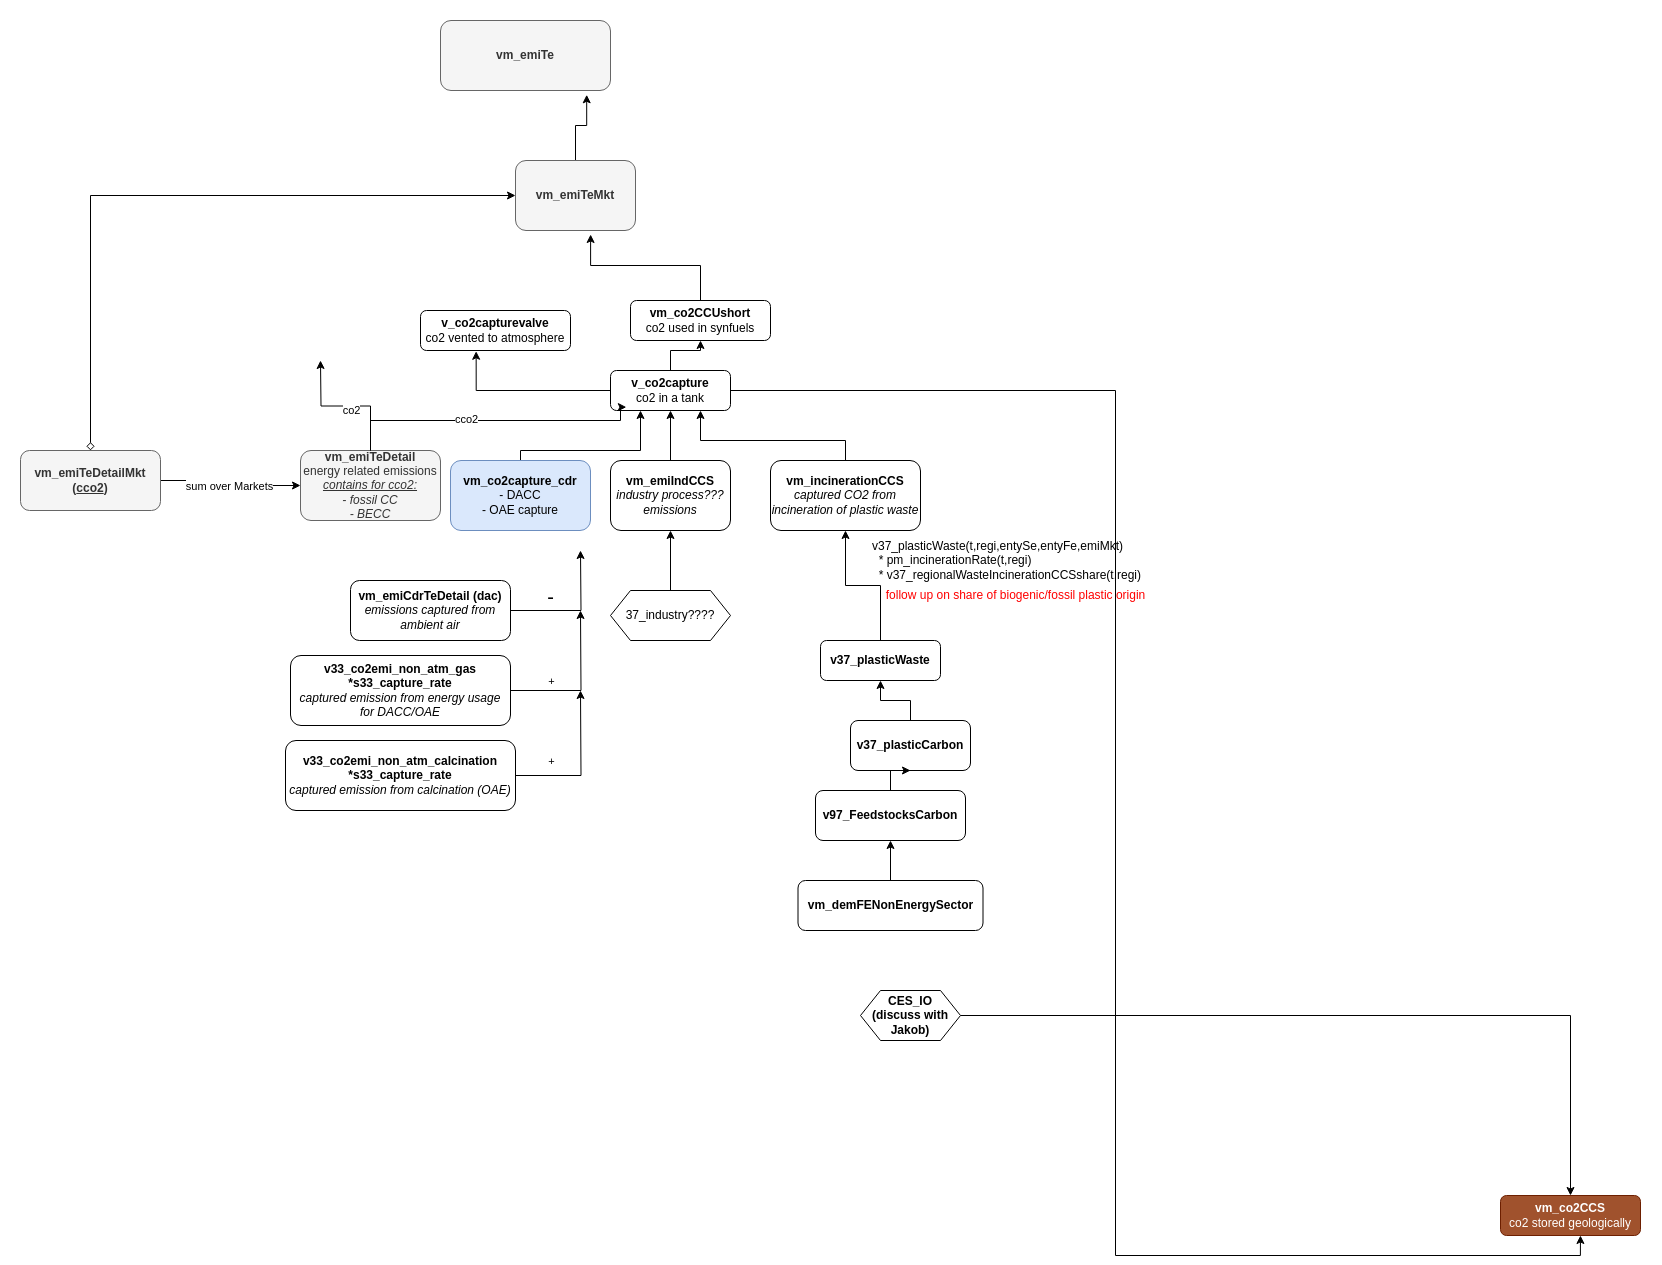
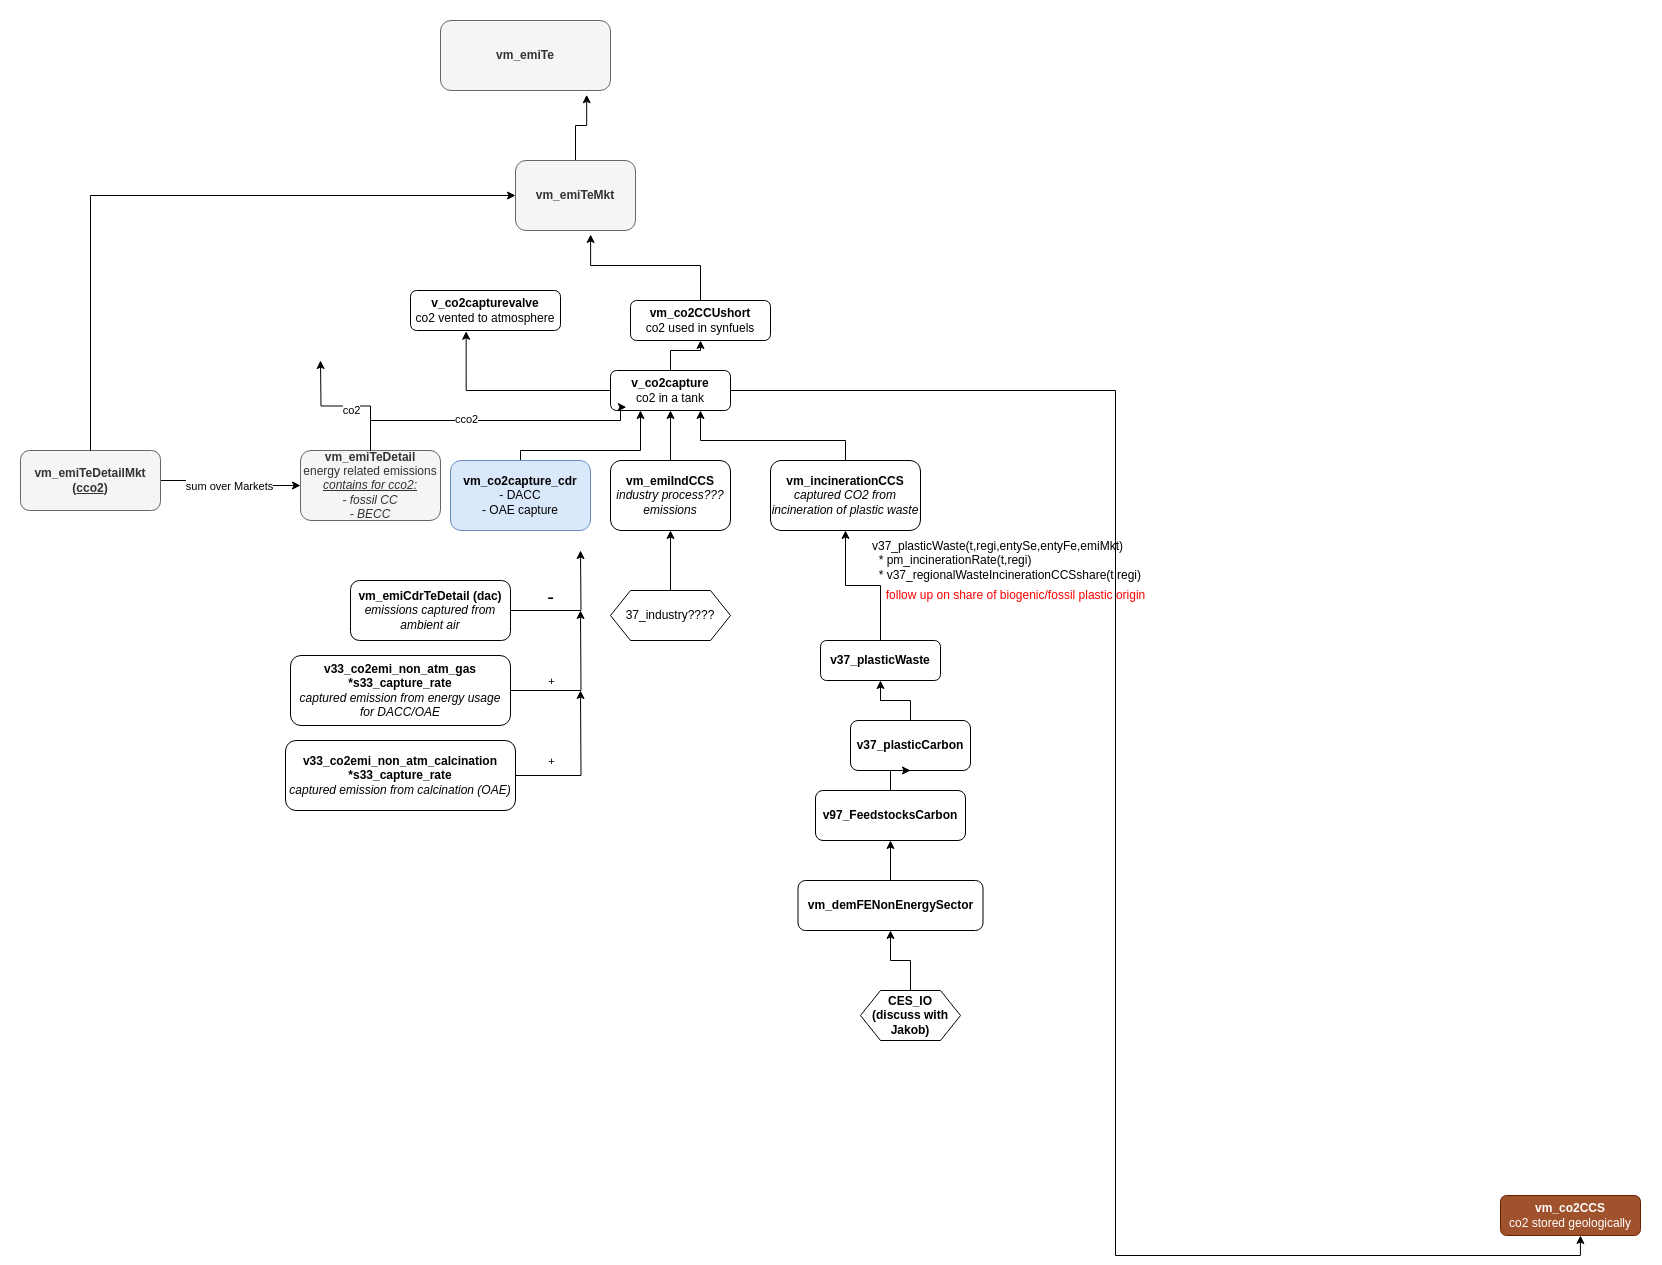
  <mxCell id="0" />
  <mxCell id="1" parent="0" />
  <mxCell id="2" style="edgeStyle=orthogonalEdgeStyle;rounded=0;orthogonalLoop=1;jettySize=auto;html=1;entryX=0.5;entryY=1;entryDx=0;entryDy=0;" parent="1" source="3" target="36" edge="1"><mxGeometry relative="1" as="geometry" /></mxCell>
  <mxCell id="3" value="&lt;div&gt;&lt;b&gt;v_co2capture&lt;/b&gt;&lt;/div&gt;&lt;div&gt;co2 in a tank&lt;br&gt;&lt;/div&gt;" style="rounded=1;whiteSpace=wrap;html=1;" parent="1" vertex="1"><mxGeometry x="610" y="370" width="120" height="40" as="geometry" /></mxCell>
  <mxCell id="4" value="&lt;div&gt;&lt;b&gt;vm_emiTeDetail&lt;br&gt;&lt;/b&gt;&lt;/div&gt;&lt;div&gt;energy related emissions&lt;/div&gt;&lt;div&gt;&lt;i&gt;&lt;u&gt;contains for cco2:&lt;br&gt;&lt;/u&gt;&lt;/i&gt;&lt;/div&gt;&lt;div&gt;&lt;i&gt;- fossil CC&lt;/i&gt;&lt;/div&gt;&lt;div&gt;&lt;i&gt;- BECC&lt;/i&gt;&lt;/div&gt;" style="rounded=1;whiteSpace=wrap;html=1;fillColor=#f5f5f5;fontColor=#333333;strokeColor=#666666;" parent="1" vertex="1"><mxGeometry x="300" y="450" width="140" height="70" as="geometry" /></mxCell>
  <mxCell id="5" style="edgeStyle=orthogonalEdgeStyle;rounded=0;orthogonalLoop=1;jettySize=auto;html=1;entryX=0.25;entryY=1;entryDx=0;entryDy=0;" edge="1" parent="1" source="6" target="3"><mxGeometry relative="1" as="geometry"><Array as="points"><mxPoint x="520" y="450" /><mxPoint x="640" y="450" /></Array></mxGeometry></mxCell>
  <mxCell id="6" value="&lt;div&gt;&lt;b&gt;vm_co2capture_cdr&lt;/b&gt;&lt;/div&gt;&lt;div&gt;- DACC&lt;/div&gt;&lt;div&gt;- OAE capture&lt;br&gt;&lt;/div&gt;" style="rounded=1;whiteSpace=wrap;html=1;fillColor=#dae8fc;strokeColor=#6c8ebf;" parent="1" vertex="1"><mxGeometry x="450" y="460" width="140" height="70" as="geometry" /></mxCell>
  <mxCell id="7" style="edgeStyle=orthogonalEdgeStyle;rounded=0;orthogonalLoop=1;jettySize=auto;html=1;" edge="1" parent="1" source="8" target="3"><mxGeometry relative="1" as="geometry" /></mxCell>
  <mxCell id="8" value="&lt;div&gt;&lt;b&gt;vm_emiIndCCS&lt;/b&gt;&lt;/div&gt;&lt;div&gt;&lt;i&gt;industry process??? emissions&lt;b&gt;&lt;br&gt;&lt;/b&gt;&lt;/i&gt;&lt;/div&gt;" style="rounded=1;whiteSpace=wrap;html=1;" parent="1" vertex="1"><mxGeometry x="610" y="460" width="120" height="70" as="geometry" /></mxCell>
  <mxCell id="9" style="edgeStyle=orthogonalEdgeStyle;rounded=0;orthogonalLoop=1;jettySize=auto;html=1;entryX=0.75;entryY=1;entryDx=0;entryDy=0;" edge="1" parent="1" source="10" target="3"><mxGeometry relative="1" as="geometry"><Array as="points"><mxPoint x="845" y="440" /><mxPoint x="700" y="440" /></Array></mxGeometry></mxCell>
  <mxCell id="10" value="&lt;div&gt;&lt;b&gt;vm_incinerationCCS&lt;/b&gt;&lt;/div&gt;&lt;div&gt;&lt;i&gt;captured CO2 from incineration of plastic waste &lt;b&gt;&lt;br&gt;&lt;/b&gt;&lt;/i&gt;&lt;/div&gt;" style="rounded=1;whiteSpace=wrap;html=1;" parent="1" vertex="1"><mxGeometry x="770" y="460" width="150" height="70" as="geometry" /></mxCell>
  <mxCell id="11" value="&lt;div align=&quot;left&quot;&gt;v37_plasticWaste(t,regi,entySe,entyFe,emiMkt)&lt;br&gt;&amp;nbsp; * pm_incinerationRate(t,regi)&lt;br&gt;&amp;nbsp; * v37_regionalWasteIncinerationCCSshare(t,regi)&lt;/div&gt;" style="text;html=1;align=left;verticalAlign=middle;resizable=0;points=[];autosize=1;strokeColor=none;fillColor=none;" parent="1" vertex="1"><mxGeometry x="870" y="530" width="290" height="60" as="geometry" /></mxCell>
  <mxCell id="12" value="&lt;span style=&quot;color: light-dark(rgb(255, 0, 0), rgb(237, 237, 237));&quot;&gt;follow up on share of biogenic/fossil plastic origin&lt;/span&gt;" style="text;html=1;align=center;verticalAlign=middle;resizable=0;points=[];autosize=1;strokeColor=none;fillColor=none;" parent="1" vertex="1"><mxGeometry x="875" y="580" width="280" height="30" as="geometry" /></mxCell>
  <mxCell id="13" style="edgeStyle=orthogonalEdgeStyle;rounded=0;orthogonalLoop=1;jettySize=auto;html=1;" parent="1" source="14" target="10" edge="1"><mxGeometry relative="1" as="geometry" /></mxCell>
  <mxCell id="14" value="&lt;div&gt;&lt;b&gt;v37_plasticWaste&lt;/b&gt;&lt;/div&gt;" style="rounded=1;whiteSpace=wrap;html=1;" parent="1" vertex="1"><mxGeometry x="820" y="640" width="120" height="40" as="geometry" /></mxCell>
  <mxCell id="15" style="edgeStyle=orthogonalEdgeStyle;rounded=0;orthogonalLoop=1;jettySize=auto;html=1;exitX=0.5;exitY=1;exitDx=0;exitDy=0;" parent="1" source="14" target="14" edge="1"><mxGeometry relative="1" as="geometry" /></mxCell>
  <mxCell id="16" style="edgeStyle=orthogonalEdgeStyle;rounded=0;orthogonalLoop=1;jettySize=auto;html=1;" parent="1" source="17" target="14" edge="1"><mxGeometry relative="1" as="geometry" /></mxCell>
  <mxCell id="17" value="&lt;div&gt;&lt;b&gt;v37_plasticCarbon&lt;/b&gt;&lt;/div&gt;" style="rounded=1;whiteSpace=wrap;html=1;" parent="1" vertex="1"><mxGeometry x="850" y="720" width="120" height="50" as="geometry" /></mxCell>
  <mxCell id="18" style="edgeStyle=orthogonalEdgeStyle;rounded=0;orthogonalLoop=1;jettySize=auto;html=1;entryX=0.5;entryY=1;entryDx=0;entryDy=0;" parent="1" source="19" target="17" edge="1"><mxGeometry relative="1" as="geometry" /></mxCell>
  <mxCell id="19" value="&lt;div&gt;&lt;b&gt;v97_FeedstocksCarbon&lt;/b&gt;&lt;/div&gt;" style="rounded=1;whiteSpace=wrap;html=1;" parent="1" vertex="1"><mxGeometry x="815" y="790" width="150" height="50" as="geometry" /></mxCell>
  <mxCell id="20" style="edgeStyle=orthogonalEdgeStyle;rounded=0;orthogonalLoop=1;jettySize=auto;html=1;" parent="1" source="21" target="19" edge="1"><mxGeometry relative="1" as="geometry" /></mxCell>
  <mxCell id="21" value="&lt;div&gt;&lt;b&gt;vm_demFENonEnergySector&lt;/b&gt;&lt;/div&gt;" style="rounded=1;whiteSpace=wrap;html=1;" parent="1" vertex="1"><mxGeometry x="797.5" y="880" width="185" height="50" as="geometry" /></mxCell>
- <mxCell id="22" style="edgeStyle=orthogonalEdgeStyle;rounded=0;orthogonalLoop=1;jettySize=auto;html=1;" parent="1" source="23" target="35" edge="1"><mxGeometry relative="1" as="geometry" /></mxCell>
+ <mxCell id="22" style="edgeStyle=orthogonalEdgeStyle;rounded=0;orthogonalLoop=1;jettySize=auto;html=1;" parent="1" source="23" target="21" edge="1"><mxGeometry relative="1" as="geometry" /></mxCell>
  <mxCell id="23" value="&lt;div&gt;&lt;b&gt;CES_IO&lt;/b&gt;&lt;/div&gt;&lt;div&gt;&lt;b&gt;(discuss with Jakob) &lt;br&gt;&lt;/b&gt;&lt;/div&gt;" style="shape=hexagon;perimeter=hexagonPerimeter2;whiteSpace=wrap;html=1;fixedSize=1;" parent="1" vertex="1"><mxGeometry x="860" y="990" width="100" height="50" as="geometry" /></mxCell>
  <mxCell id="24" style="edgeStyle=orthogonalEdgeStyle;rounded=0;orthogonalLoop=1;jettySize=auto;html=1;entryX=0.5;entryY=1;entryDx=0;entryDy=0;" parent="1" source="25" target="8" edge="1"><mxGeometry relative="1" as="geometry" /></mxCell>
  <mxCell id="25" value="37_industry????" style="shape=hexagon;perimeter=hexagonPerimeter2;whiteSpace=wrap;html=1;fixedSize=1;" parent="1" vertex="1"><mxGeometry x="610" y="590" width="120" height="50" as="geometry" /></mxCell>
  <mxCell id="26" style="edgeStyle=orthogonalEdgeStyle;rounded=0;orthogonalLoop=1;jettySize=auto;html=1;" parent="1" source="28" edge="1"><mxGeometry relative="1" as="geometry"><mxPoint x="580" y="550" as="targetPoint" /></mxGeometry></mxCell>
  <mxCell id="27" value="&lt;font style=&quot;font-size: 20px;&quot;&gt;-&lt;/font&gt;" style="edgeLabel;html=1;align=center;verticalAlign=middle;resizable=0;points=[];" parent="26" vertex="1" connectable="0"><mxGeometry x="-0.346" y="-1" relative="1" as="geometry"><mxPoint x="-4" y="-16" as="offset" /></mxGeometry></mxCell>
  <mxCell id="28" value="&lt;div&gt;&lt;b&gt;vm_emiCdrTeDetail (dac)&lt;br&gt;&lt;/b&gt;&lt;/div&gt;&lt;div&gt;&lt;i&gt;emissions captured from ambient air&lt;b&gt;&lt;br&gt;&lt;/b&gt;&lt;/i&gt;&lt;/div&gt;" style="rounded=1;whiteSpace=wrap;html=1;" parent="1" vertex="1"><mxGeometry x="350" y="580" width="160" height="60" as="geometry" /></mxCell>
  <mxCell id="29" style="edgeStyle=orthogonalEdgeStyle;rounded=0;orthogonalLoop=1;jettySize=auto;html=1;" parent="1" source="31" edge="1"><mxGeometry relative="1" as="geometry"><mxPoint x="580" y="610" as="targetPoint" /></mxGeometry></mxCell>
  <mxCell id="30" value="+" style="edgeLabel;html=1;align=center;verticalAlign=middle;resizable=0;points=[];" parent="29" vertex="1" connectable="0"><mxGeometry x="-0.375" y="3" relative="1" as="geometry"><mxPoint x="-7" y="-7" as="offset" /></mxGeometry></mxCell>
  <mxCell id="31" value="&lt;div&gt;&lt;b&gt;v33_co2emi_non_atm_gas&lt;/b&gt;&lt;/div&gt;&lt;div&gt;&lt;b&gt;*s33_capture_rate&lt;br&gt;&lt;/b&gt;&lt;/div&gt;&lt;div&gt;&lt;i&gt;captured emission from energy usage for DACC/OAE&lt;b&gt;&lt;br&gt;&lt;/b&gt;&lt;/i&gt;&lt;/div&gt;" style="rounded=1;whiteSpace=wrap;html=1;" parent="1" vertex="1"><mxGeometry x="290" y="655" width="220" height="70" as="geometry" /></mxCell>
  <mxCell id="32" style="edgeStyle=orthogonalEdgeStyle;rounded=0;orthogonalLoop=1;jettySize=auto;html=1;" parent="1" source="34" edge="1"><mxGeometry relative="1" as="geometry"><mxPoint x="580" y="690" as="targetPoint" /></mxGeometry></mxCell>
  <mxCell id="33" value="+" style="edgeLabel;html=1;align=center;verticalAlign=middle;resizable=0;points=[];" parent="32" vertex="1" connectable="0"><mxGeometry x="-0.478" y="-1" relative="1" as="geometry"><mxPoint x="-4" y="-16" as="offset" /></mxGeometry></mxCell>
  <mxCell id="34" value="&lt;div&gt;&lt;b&gt;v33_co2emi_non_atm_calcination&lt;/b&gt;&lt;/div&gt;&lt;div&gt;&lt;b&gt;*s33_capture_rate&lt;br&gt;&lt;/b&gt;&lt;/div&gt;&lt;div&gt;&lt;i&gt;captured emission from calcination (OAE)&lt;b&gt;&lt;br&gt;&lt;/b&gt;&lt;/i&gt;&lt;/div&gt;" style="rounded=1;whiteSpace=wrap;html=1;" parent="1" vertex="1"><mxGeometry x="285" y="740" width="230" height="70" as="geometry" /></mxCell>
  <mxCell id="35" value="&lt;div&gt;&lt;b&gt;vm_co2CCS&lt;/b&gt;&lt;/div&gt;&lt;div&gt;co2 stored geologically&lt;br&gt;&lt;/div&gt;" style="rounded=1;whiteSpace=wrap;html=1;fillColor=#a0522d;fontColor=#ffffff;strokeColor=#6D1F00;" parent="1" vertex="1"><mxGeometry x="1500" y="1195" width="140" height="40" as="geometry" /></mxCell>
  <mxCell id="36" value="&lt;div&gt;&lt;b&gt;vm_co2CCUshort&lt;/b&gt;&lt;/div&gt;&lt;div&gt;co2 used in synfuels&lt;br&gt;&lt;/div&gt;" style="rounded=1;whiteSpace=wrap;html=1;" parent="1" vertex="1"><mxGeometry x="630" y="300" width="140" height="40" as="geometry" /></mxCell>
  <mxCell id="37" style="edgeStyle=orthogonalEdgeStyle;rounded=0;orthogonalLoop=1;jettySize=auto;html=1;entryX=0.571;entryY=1;entryDx=0;entryDy=0;entryPerimeter=0;" parent="1" source="3" target="35" edge="1"><mxGeometry relative="1" as="geometry" /></mxCell>
  <mxCell id="38" style="edgeStyle=orthogonalEdgeStyle;rounded=0;orthogonalLoop=1;jettySize=auto;html=1;entryX=0.371;entryY=1.019;entryDx=0;entryDy=0;entryPerimeter=0;" parent="1" source="3" target="51" edge="1"><mxGeometry relative="1" as="geometry" /></mxCell>
  <mxCell id="39" style="edgeStyle=orthogonalEdgeStyle;rounded=0;orthogonalLoop=1;jettySize=auto;html=1;entryX=0;entryY=0.5;entryDx=0;entryDy=0;" parent="1" source="41" target="4" edge="1"><mxGeometry relative="1" as="geometry" /></mxCell>
  <mxCell id="40" value="sum over Markets" style="edgeLabel;html=1;align=center;verticalAlign=middle;resizable=0;points=[];" parent="39" vertex="1" connectable="0"><mxGeometry x="0.193" y="-1" relative="1" as="geometry"><mxPoint x="-13" y="-1" as="offset" /></mxGeometry></mxCell>
  <mxCell id="41" value="&lt;div&gt;&lt;b&gt;vm_emiTeDetailMkt (&lt;u&gt;cco2&lt;/u&gt;)&lt;br&gt;&lt;/b&gt;&lt;/div&gt;" style="rounded=1;whiteSpace=wrap;html=1;fillColor=#f5f5f5;fontColor=#333333;strokeColor=#666666;" parent="1" vertex="1"><mxGeometry x="20" y="450" width="140" height="60" as="geometry" /></mxCell>
  <mxCell id="42" style="edgeStyle=orthogonalEdgeStyle;rounded=0;orthogonalLoop=1;jettySize=auto;html=1;entryX=0.132;entryY=0.916;entryDx=0;entryDy=0;entryPerimeter=0;" parent="1" source="4" target="3" edge="1"><mxGeometry relative="1" as="geometry"><Array as="points"><mxPoint x="370" y="420" /><mxPoint x="620" y="420" /><mxPoint x="620" y="407" /></Array></mxGeometry></mxCell>
  <mxCell id="43" value="cco2" style="edgeLabel;html=1;align=center;verticalAlign=middle;resizable=0;points=[];" parent="42" vertex="1" connectable="0"><mxGeometry x="-0.167" y="2" relative="1" as="geometry"><mxPoint as="offset" /></mxGeometry></mxCell>
  <mxCell id="44" style="edgeStyle=orthogonalEdgeStyle;rounded=0;orthogonalLoop=1;jettySize=auto;html=1;" parent="1" source="4" edge="1"><mxGeometry relative="1" as="geometry"><mxPoint x="320" y="360" as="targetPoint" /></mxGeometry></mxCell>
  <mxCell id="45" value="co2" style="edgeLabel;html=1;align=center;verticalAlign=middle;resizable=0;points=[];" parent="44" vertex="1" connectable="0"><mxGeometry x="-0.644" y="-2" relative="1" as="geometry"><mxPoint x="-22" y="-16" as="offset" /></mxGeometry></mxCell>
  <mxCell id="46" style="edgeStyle=orthogonalEdgeStyle;rounded=0;orthogonalLoop=1;jettySize=auto;html=1;entryX=0.86;entryY=1.061;entryDx=0;entryDy=0;entryPerimeter=0;" parent="1" source="48" target="49" edge="1"><mxGeometry relative="1" as="geometry" /></mxCell>
- <mxCell id="47" style="edgeStyle=orthogonalEdgeStyle;rounded=0;orthogonalLoop=1;jettySize=auto;html=1;startArrow=classic;startFill=1;endArrow=diamond;endFill=0;" parent="1" source="48" target="41" edge="1"><mxGeometry relative="1" as="geometry" /></mxCell>
+ <mxCell id="47" style="edgeStyle=orthogonalEdgeStyle;rounded=0;orthogonalLoop=1;jettySize=auto;html=1;startArrow=classic;startFill=1;endArrow=none;endFill=0;" parent="1" source="48" target="41" edge="1"><mxGeometry relative="1" as="geometry" /></mxCell>
  <mxCell id="48" value="&lt;div&gt;&lt;b&gt;vm_emiTeMkt&lt;br&gt;&lt;/b&gt;&lt;/div&gt;" style="rounded=1;whiteSpace=wrap;html=1;fillColor=#f5f5f5;fontColor=#333333;strokeColor=#666666;" parent="1" vertex="1"><mxGeometry x="515" y="160" width="120" height="70" as="geometry" /></mxCell>
  <mxCell id="49" value="&lt;div&gt;&lt;b&gt;vm_emiTe&lt;br&gt;&lt;/b&gt;&lt;/div&gt;" style="rounded=1;whiteSpace=wrap;html=1;fillColor=#f5f5f5;fontColor=#333333;strokeColor=#666666;" parent="1" vertex="1"><mxGeometry x="440" y="20" width="170" height="70" as="geometry" /></mxCell>
  <mxCell id="50" value="" style="edgeStyle=orthogonalEdgeStyle;rounded=0;orthogonalLoop=1;jettySize=auto;html=1;entryX=0.626;entryY=1.057;entryDx=0;entryDy=0;entryPerimeter=0;" parent="1" source="36" target="48" edge="1"><mxGeometry relative="1" as="geometry"><mxPoint x="630" y="320" as="sourcePoint" /><mxPoint x="157" y="260" as="targetPoint" /></mxGeometry></mxCell>
- <mxCell id="51" value="&lt;div&gt;&lt;b&gt;v_co2capturevalve&lt;/b&gt;&lt;/div&gt;&lt;div&gt;co2 vented to atmosphere&lt;br&gt;&lt;/div&gt;" style="rounded=1;whiteSpace=wrap;html=1;" parent="1" vertex="1"><mxGeometry x="420" y="310" width="150" height="40" as="geometry" /></mxCell>
+ <mxCell id="51" value="&lt;div&gt;&lt;b&gt;v_co2capturevalve&lt;/b&gt;&lt;/div&gt;&lt;div&gt;co2 vented to atmosphere&lt;br&gt;&lt;/div&gt;" style="rounded=1;whiteSpace=wrap;html=1;" parent="1" vertex="1"><mxGeometry x="410" y="290" width="150" height="40" as="geometry" /></mxCell>
